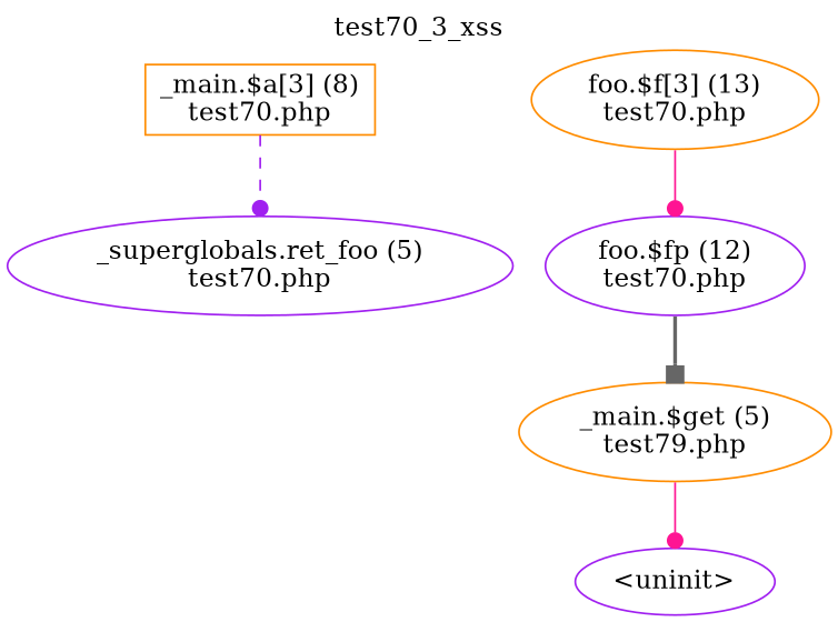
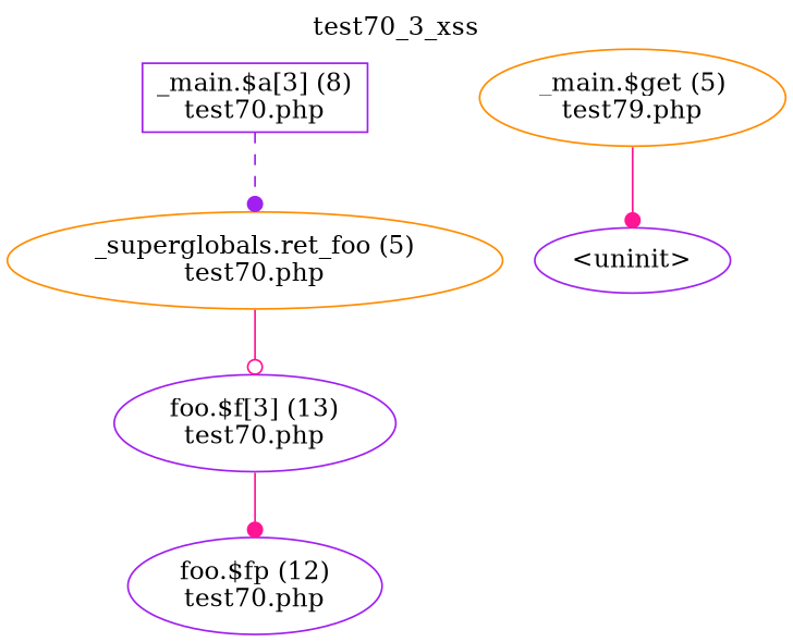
  digraph {
    label=test70_3_xss
    labelloc=t
    node [color=purple shape=ellipse]
    edge [arrowhead=dot color=deeppink style=solid]
-   n1 [color=darkorange label="_main.$a[3] (8)\ntest70.php" shape=box]
-   n2 [label="_superglobals.ret_foo (5)\ntest70.php"]
-   n3 [color=darkorange label="foo.$f[3] (13)\ntest70.php"]
+   n1 [label="_main.$a[3] (8)\ntest70.php" shape=box]
+   n2 [color=darkorange label="_superglobals.ret_foo (5)\ntest70.php"]
+   n3 [label="foo.$f[3] (13)\ntest70.php"]
    n4 [label="foo.$fp (12)\ntest70.php"]
    n5 [color=darkorange label="_main.$get (5)\ntest79.php"]
    n6 [label="<uninit>"]
    n1 -> n2 [color=purple style=dashed]
+   n2 -> n3 [arrowhead=odot]
    n3 -> n4
-   n4 -> n5 [arrowhead=box color=gray40 style=bold]
    n5 -> n6
  }
